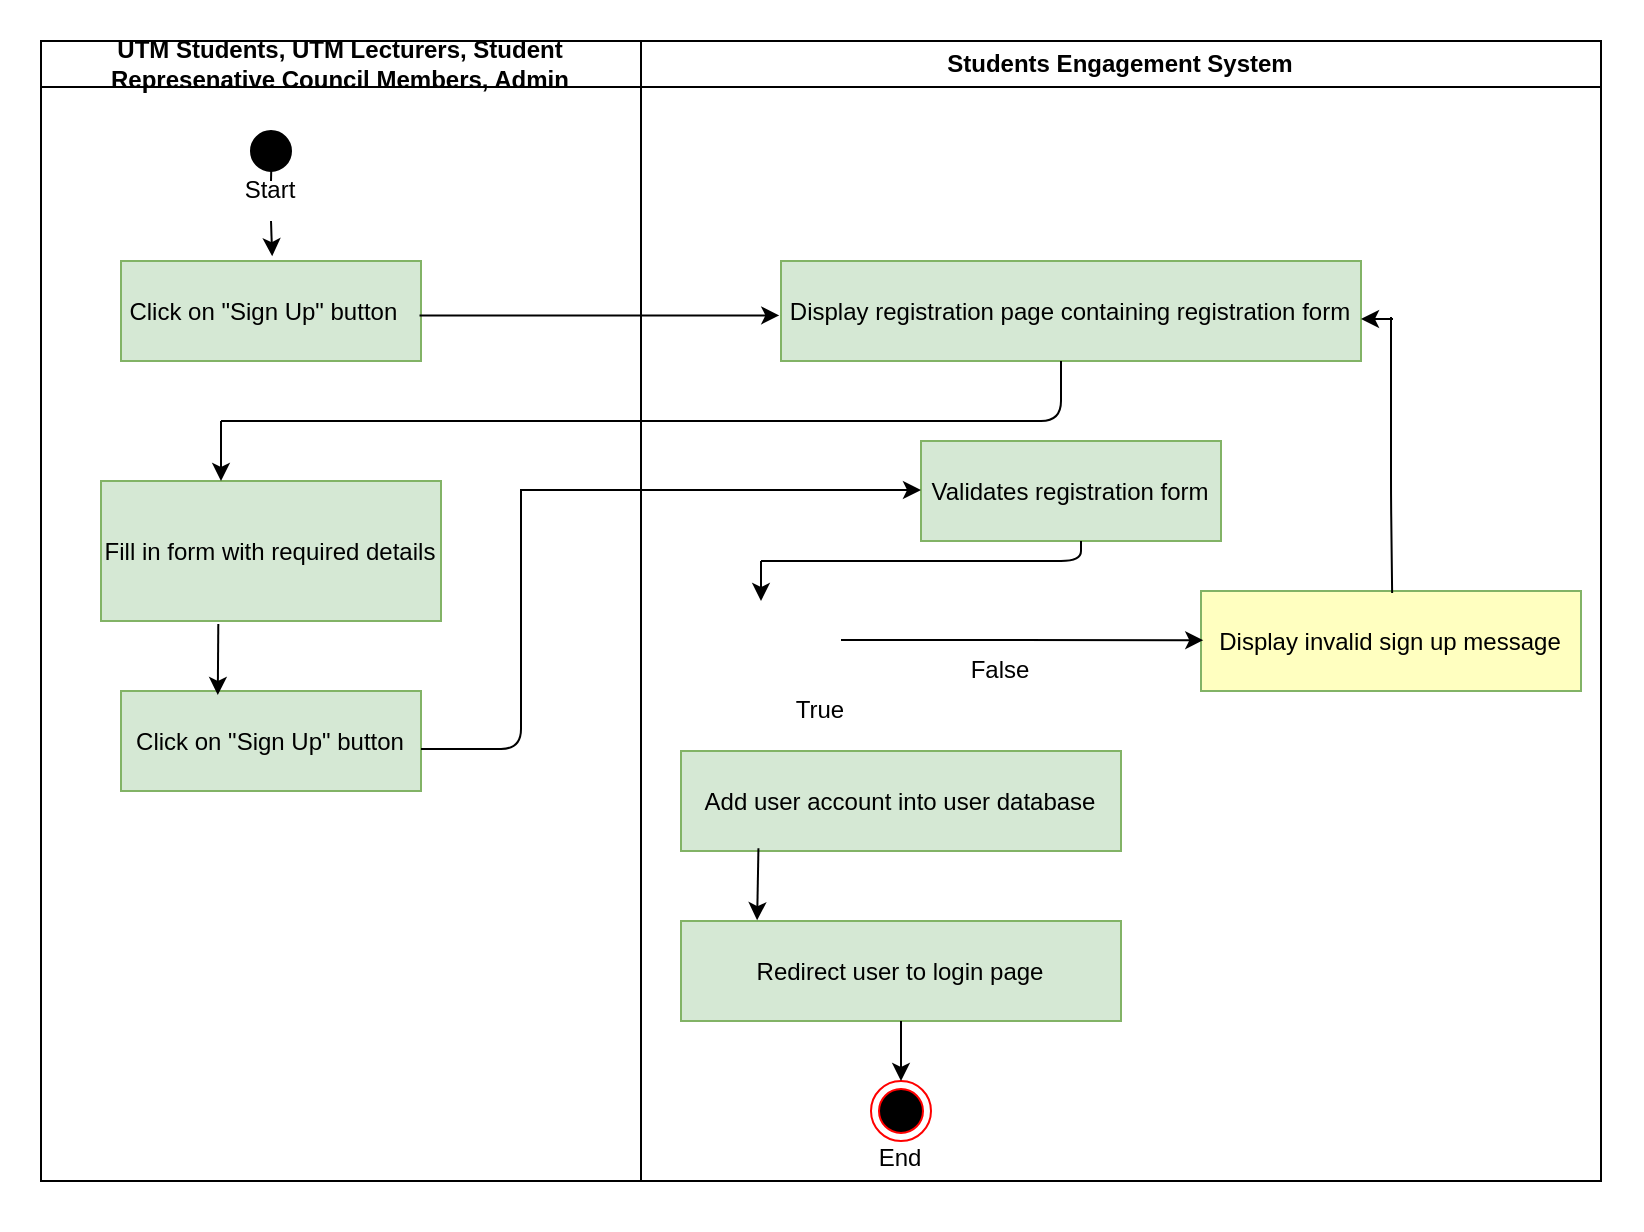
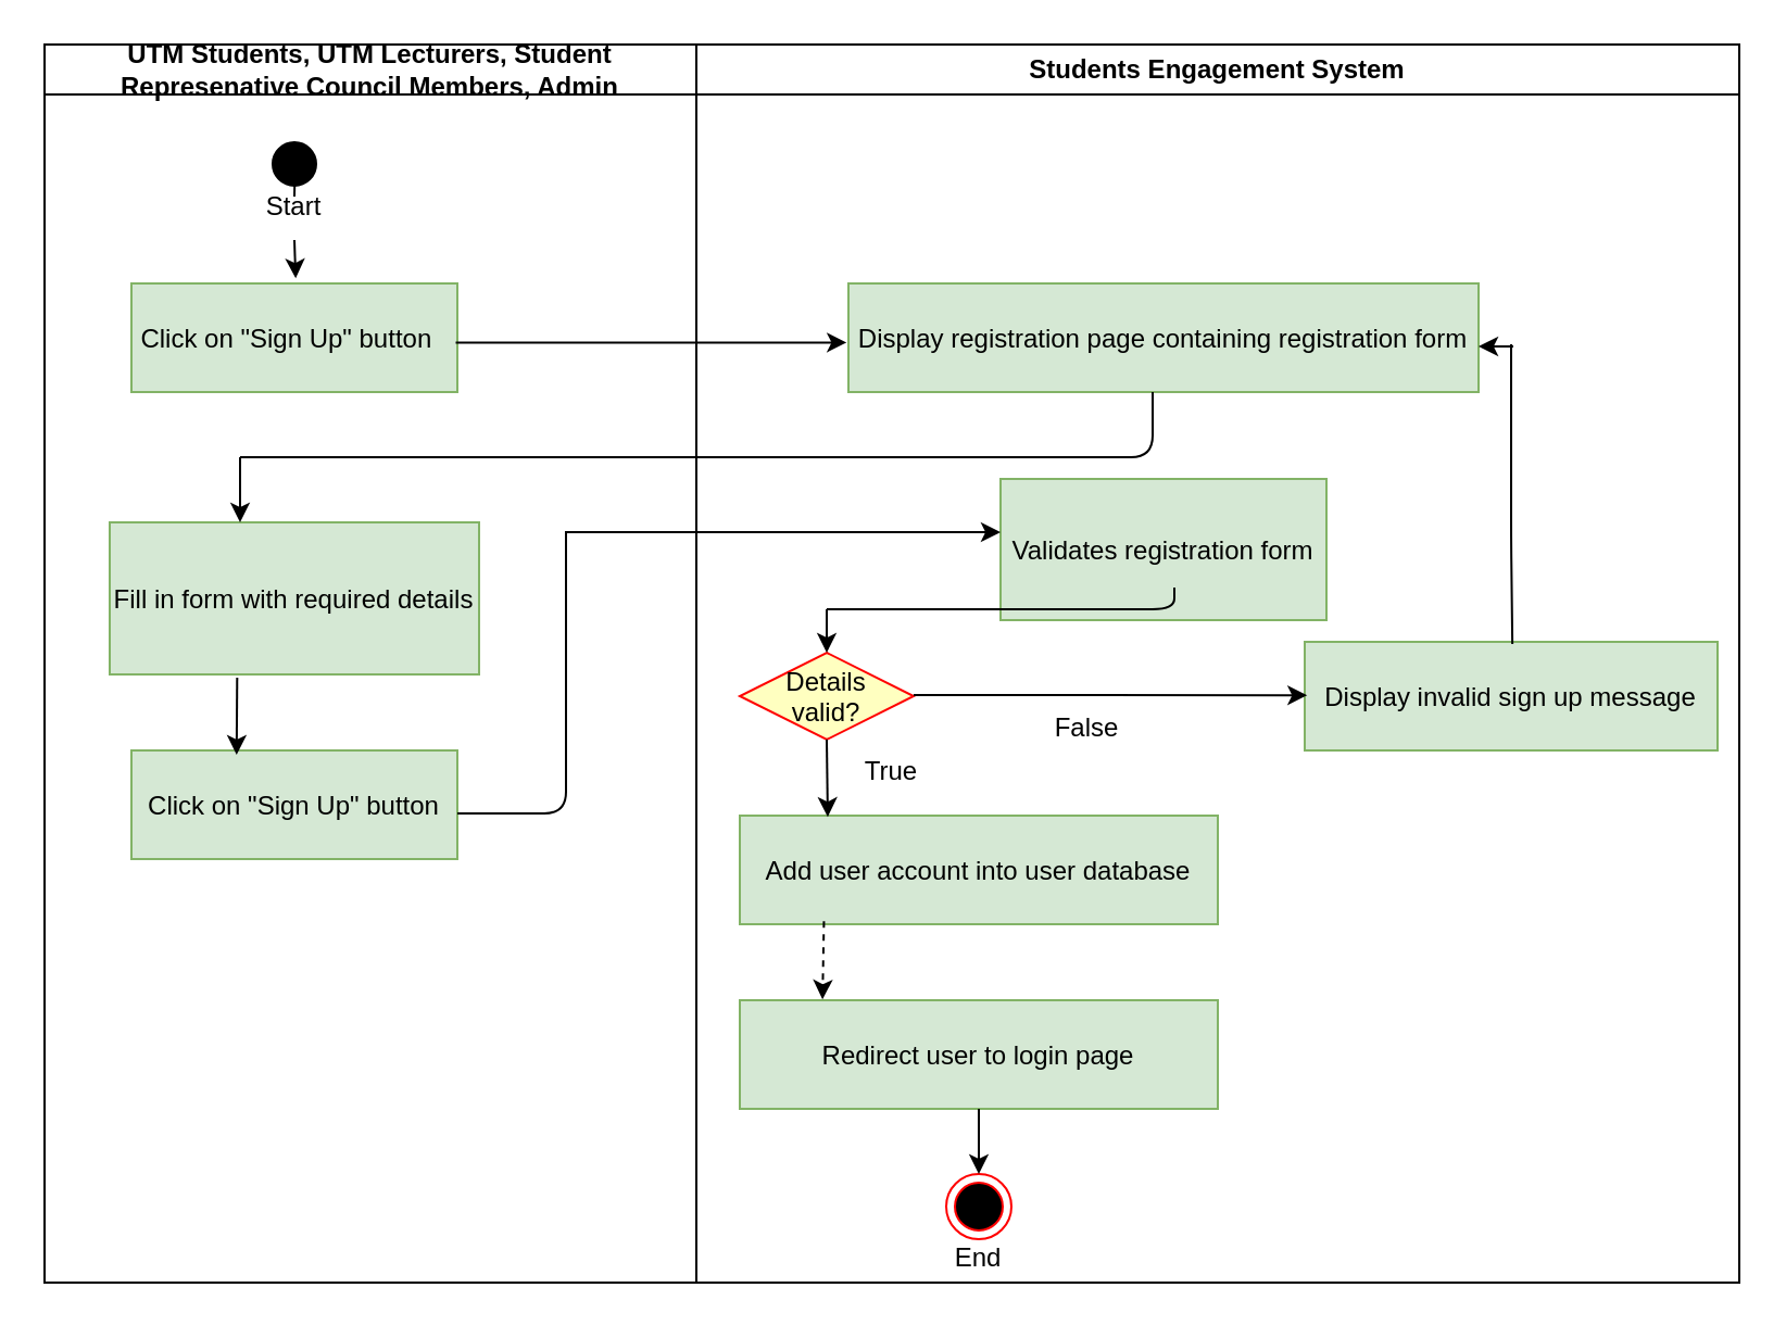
  <mxCell id="0" />
  <mxCell id="1" parent="0" />
  <mxCell id="2" value="UTM Students, UTM Lecturers, Student Represenative Council Members, Admin" style="swimlane;whiteSpace=wrap;" vertex="1" parent="1"><mxGeometry x="20" y="20" width="300" height="570" as="geometry" /></mxCell>
  <mxCell id="3" style="edgeStyle=none;html=1;exitX=0.5;exitY=1;exitDx=0;exitDy=0;entryX=0.504;entryY=-0.048;entryDx=0;entryDy=0;entryPerimeter=0;startArrow=none;" edge="1" parent="2" source="9" target="5"><mxGeometry relative="1" as="geometry" /></mxCell>
  <mxCell id="4" value="" style="ellipse;shape=startState;fillColor=#000000;strokeColor=#FFFFFF;" vertex="1" parent="2"><mxGeometry x="100" y="40" width="30" height="30" as="geometry" /></mxCell>
  <mxCell id="5" value="Click on &quot;Sign Up&quot; button  " style="fillColor=#d5e8d4;strokeColor=#82b366;" vertex="1" parent="2"><mxGeometry x="40" y="110" width="150" height="50" as="geometry" /></mxCell>
  <mxCell id="6" value="Fill in form with required details" style="fillColor=#d5e8d4;strokeColor=#82b366;" vertex="1" parent="2"><mxGeometry x="30" y="220" width="170" height="70" as="geometry" /></mxCell>
  <mxCell id="7" value="Click on &quot;Sign Up&quot; button" style="fillColor=#d5e8d4;strokeColor=#82b366;" vertex="1" parent="2"><mxGeometry x="40" y="325" width="150" height="50" as="geometry" /></mxCell>
  <mxCell id="8" value="" style="edgeStyle=none;html=1;exitX=0.5;exitY=1;exitDx=0;exitDy=0;entryX=0.504;entryY=-0.048;entryDx=0;entryDy=0;entryPerimeter=0;endArrow=none;" edge="1" parent="2" source="4" target="9"><mxGeometry relative="1" as="geometry"><mxPoint x="135" y="2440" as="sourcePoint" /><mxPoint x="135.6" y="2477.6" as="targetPoint" /></mxGeometry></mxCell>
  <mxCell id="9" value="Start" style="text;strokeColor=none;align=center;fillColor=none;html=1;verticalAlign=middle;whiteSpace=wrap;rounded=0;" vertex="1" parent="2"><mxGeometry x="85" y="60" width="60" height="30" as="geometry" /></mxCell>
  <mxCell id="10" value="Students Engagement System" style="swimlane;whiteSpace=wrap" vertex="1" parent="1"><mxGeometry x="320" y="20" width="480" height="570" as="geometry" /></mxCell>
  <mxCell id="11" value="Display registration page containing registration form" style="fillColor=#d5e8d4;strokeColor=#82b366;" vertex="1" parent="10"><mxGeometry x="70" y="110" width="290" height="50" as="geometry" /></mxCell>
- <mxCell id="12" value="Validates registration form" style="fillColor=#d5e8d4;strokeColor=#82b366;" vertex="1" parent="10"><mxGeometry x="140" y="200" width="150" height="50" as="geometry" /></mxCell>
+ <mxCell id="12" value="Validates registration form" style="fillColor=#d5e8d4;strokeColor=#82b366;" vertex="1" parent="10"><mxGeometry x="140" y="200" width="150" height="65" as="geometry" /></mxCell>
  <mxCell id="13" value="Add user account into user database" style="fillColor=#d5e8d4;strokeColor=#82b366;" vertex="1" parent="10"><mxGeometry x="20" y="355" width="220" height="50" as="geometry" /></mxCell>
- <mxCell id="15" value="Display invalid sign up message" style="fillColor=#ffffc0;strokeColor=#82b366;" vertex="1" parent="10"><mxGeometry x="280" y="275" width="190" height="50" as="geometry" /></mxCell>
+ <mxCell id="14" value="Details &#10;valid?" style="rhombus;fillColor=#ffffc0;strokeColor=#ff0000;" vertex="1" parent="10"><mxGeometry x="20" y="280" width="80" height="40" as="geometry" /></mxCell>
+ <mxCell id="15" value="Display invalid sign up message" style="fillColor=#d5e8d4;strokeColor=#82b366;" vertex="1" parent="10"><mxGeometry x="280" y="275" width="190" height="50" as="geometry" /></mxCell>
  <mxCell id="16" value="Redirect user to login page" style="fillColor=#d5e8d4;strokeColor=#82b366;" vertex="1" parent="10"><mxGeometry x="20" y="440" width="220" height="50" as="geometry" /></mxCell>
  <mxCell id="17" value="" style="ellipse;html=1;shape=endState;fillColor=#000000;strokeColor=#ff0000;" vertex="1" parent="10"><mxGeometry x="115" y="520" width="30" height="30" as="geometry" /></mxCell>
  <mxCell id="18" value="" style="endArrow=none;html=1;" edge="1" parent="10"><mxGeometry width="50" height="50" relative="1" as="geometry"><mxPoint x="-210" y="190" as="sourcePoint" /><mxPoint x="210" y="160" as="targetPoint" /><Array as="points"><mxPoint x="210" y="190" /></Array></mxGeometry></mxCell>
  <mxCell id="19" style="edgeStyle=none;html=1;exitX=0.995;exitY=0.544;exitDx=0;exitDy=0;entryX=-0.003;entryY=0.544;entryDx=0;entryDy=0;entryPerimeter=0;exitPerimeter=0;" edge="1" parent="10"><mxGeometry relative="1" as="geometry"><mxPoint x="-59.88" y="224.5" as="sourcePoint" /><mxPoint x="140.0" y="224.5" as="targetPoint" /></mxGeometry></mxCell>
  <mxCell id="20" value="" style="endArrow=none;html=1;" edge="1" parent="10"><mxGeometry width="50" height="50" relative="1" as="geometry"><mxPoint x="-110" y="354" as="sourcePoint" /><mxPoint x="-60" y="224" as="targetPoint" /><Array as="points"><mxPoint x="-60" y="354" /></Array></mxGeometry></mxCell>
  <mxCell id="21" style="edgeStyle=none;html=1;entryX=0.504;entryY=-0.048;entryDx=0;entryDy=0;entryPerimeter=0;" edge="1" parent="10"><mxGeometry relative="1" as="geometry"><mxPoint x="60" y="260" as="sourcePoint" /><mxPoint x="60.0" y="280" as="targetPoint" /></mxGeometry></mxCell>
  <mxCell id="22" value="" style="endArrow=none;html=1;" edge="1" parent="10"><mxGeometry width="50" height="50" relative="1" as="geometry"><mxPoint x="60" y="260" as="sourcePoint" /><mxPoint x="220" y="250" as="targetPoint" /><Array as="points"><mxPoint x="220" y="260" /></Array></mxGeometry></mxCell>
  <mxCell id="23" style="edgeStyle=none;html=1;exitX=0.995;exitY=0.544;exitDx=0;exitDy=0;exitPerimeter=0;entryX=0.006;entryY=0.492;entryDx=0;entryDy=0;entryPerimeter=0;" edge="1" parent="10" target="15"><mxGeometry relative="1" as="geometry"><mxPoint x="100" y="299.5" as="sourcePoint" /><mxPoint x="280" y="300" as="targetPoint" /></mxGeometry></mxCell>
- <mxCell id="25" style="edgeStyle=none;html=1;exitX=0.176;exitY=0.972;exitDx=0;exitDy=0;exitPerimeter=0;entryX=0.173;entryY=-0.008;entryDx=0;entryDy=0;entryPerimeter=0;" edge="1" parent="10" source="13" target="16"><mxGeometry relative="1" as="geometry"><mxPoint x="70" y="330" as="sourcePoint" /><mxPoint x="60" y="440" as="targetPoint" /></mxGeometry></mxCell>
+ <mxCell id="24" style="edgeStyle=none;html=1;exitX=0.5;exitY=1;exitDx=0;exitDy=0;entryX=0.184;entryY=0.012;entryDx=0;entryDy=0;entryPerimeter=0;" edge="1" parent="10" source="14" target="13"><mxGeometry relative="1" as="geometry"><mxPoint x="-200" y="300" as="sourcePoint" /><mxPoint x="-202" y="480" as="targetPoint" /></mxGeometry></mxCell>
+ <mxCell id="25" style="edgeStyle=none;html=1;exitX=0.176;exitY=0.972;exitDx=0;exitDy=0;exitPerimeter=0;entryX=0.173;entryY=-0.008;entryDx=0;entryDy=0;entryPerimeter=0;dashed=1;" edge="1" parent="10" source="13" target="16"><mxGeometry relative="1" as="geometry"><mxPoint x="70" y="330" as="sourcePoint" /><mxPoint x="60" y="440" as="targetPoint" /></mxGeometry></mxCell>
  <mxCell id="26" style="edgeStyle=none;html=1;entryX=0.5;entryY=0;entryDx=0;entryDy=0;" edge="1" parent="10" target="17"><mxGeometry relative="1" as="geometry"><mxPoint x="130" y="490" as="sourcePoint" /><mxPoint x="68.06" y="449.6" as="targetPoint" /></mxGeometry></mxCell>
  <mxCell id="27" value="" style="endArrow=none;html=1;entryX=0.503;entryY=0.06;entryDx=0;entryDy=0;entryPerimeter=0;" edge="1" parent="10"><mxGeometry width="50" height="50" relative="1" as="geometry"><mxPoint x="375" y="138" as="sourcePoint" /><mxPoint x="375.57" y="276" as="targetPoint" /><Array as="points"><mxPoint x="375" y="228" /></Array></mxGeometry></mxCell>
  <mxCell id="28" value="True" style="text;strokeColor=none;align=center;fillColor=none;html=1;verticalAlign=middle;whiteSpace=wrap;rounded=0;" vertex="1" parent="10"><mxGeometry x="60" y="320" width="60" height="30" as="geometry" /></mxCell>
  <mxCell id="29" value="False" style="text;strokeColor=none;align=center;fillColor=none;html=1;verticalAlign=middle;whiteSpace=wrap;rounded=0;" vertex="1" parent="10"><mxGeometry x="150" y="300" width="60" height="30" as="geometry" /></mxCell>
  <mxCell id="30" value="End" style="text;strokeColor=none;align=center;fillColor=none;html=1;verticalAlign=middle;whiteSpace=wrap;rounded=0;" vertex="1" parent="10"><mxGeometry x="100" y="544" width="60" height="30" as="geometry" /></mxCell>
  <mxCell id="31" style="edgeStyle=none;html=1;exitX=0.995;exitY=0.544;exitDx=0;exitDy=0;entryX=-0.003;entryY=0.544;entryDx=0;entryDy=0;entryPerimeter=0;exitPerimeter=0;" edge="1" parent="1" source="5" target="11"><mxGeometry relative="1" as="geometry"><mxPoint x="125" y="100" as="sourcePoint" /><mxPoint x="125.6" y="139.2" as="targetPoint" /></mxGeometry></mxCell>
  <mxCell id="32" style="edgeStyle=none;html=1;" edge="1" parent="1"><mxGeometry relative="1" as="geometry"><mxPoint x="110" y="210" as="sourcePoint" /><mxPoint x="110" y="240" as="targetPoint" /></mxGeometry></mxCell>
  <mxCell id="33" style="edgeStyle=none;html=1;entryX=0.316;entryY=0.04;entryDx=0;entryDy=0;entryPerimeter=0;exitX=0.345;exitY=1.022;exitDx=0;exitDy=0;exitPerimeter=0;" edge="1" parent="1" source="6"><mxGeometry relative="1" as="geometry"><mxPoint x="108" y="310" as="sourcePoint" /><mxPoint x="108.4" y="347" as="targetPoint" /></mxGeometry></mxCell>
  <mxCell id="34" style="edgeStyle=none;html=1;" edge="1" parent="1"><mxGeometry relative="1" as="geometry"><mxPoint x="696" y="159" as="sourcePoint" /><mxPoint x="680" y="159" as="targetPoint" /></mxGeometry></mxCell>
